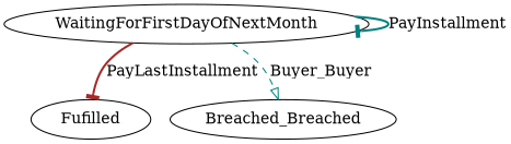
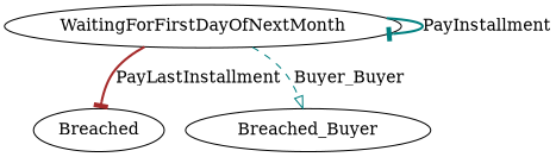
  digraph {
    edge [arrowhead=tee color=teal style=bold]
-   n1 [label=Fufilled]
+   n1 [label=Breached]
    n2 [label=WaitingForFirstDayOfNextMonth]
-   Breached_Buyer [label=Breached_Breached]
+   Breached_Buyer
    n2 -> n1 [color=brown label=PayLastInstallment]
    n2 -> n2 [label=PayInstallment]
    n2 -> Breached_Buyer [arrowhead=onormal label=Buyer_Buyer style=dashed]
  }
